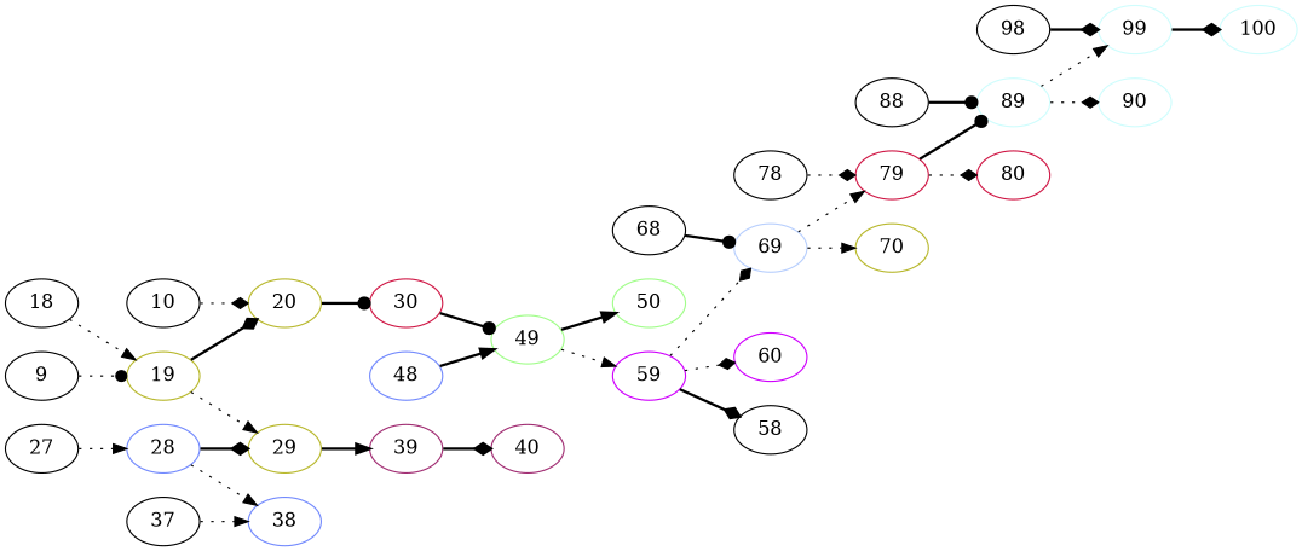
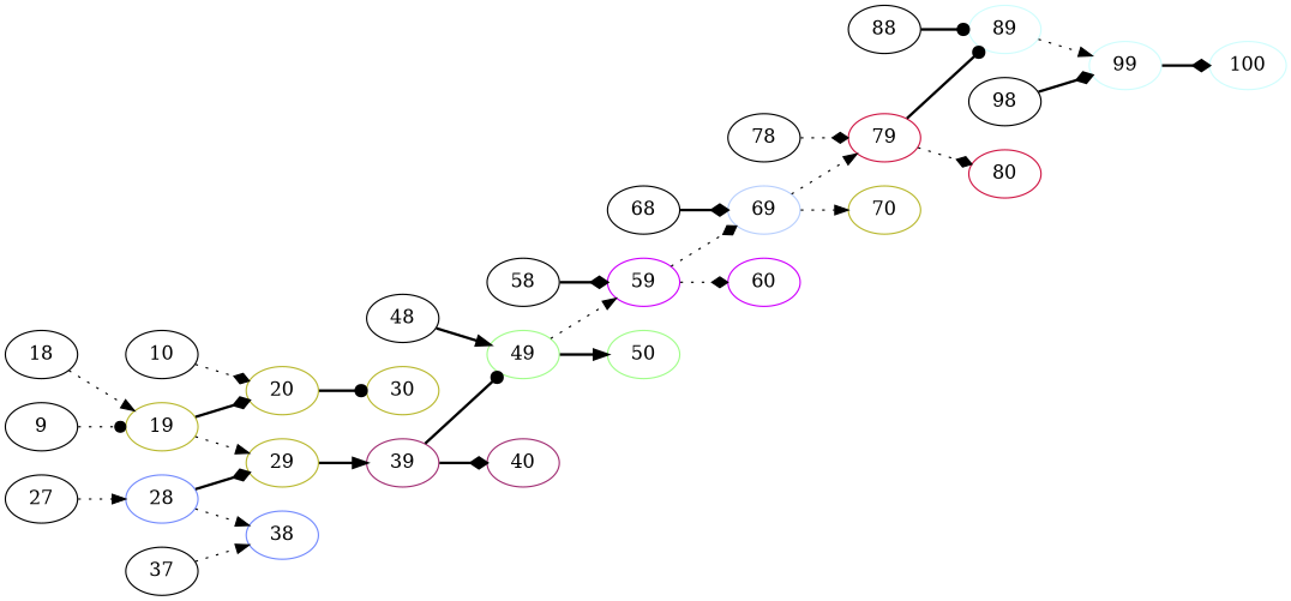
  digraph {
    rankdir=LR
    edge [arrowhead=diamond color=black style=dotted]
    28 [color="#738afd"]
    38 [color="#738afd"]
    29 [color="#b8b82e"]
    39 [color="#a12e73"]
    49 [color="#a1fd8a"]
    40 [color="#a12e73"]
    59 [color="#cf00fd"]
    50 [color="#a1fd8a"]
    69 [color="#b8cffd"]
    60 [color="#cf00fd"]
    79 [color="#cf1745"]
    70 [color="#b8b82e"]
    89 [color="#cffdfd"]
    80 [color="#cf1745"]
    99 [color="#cffdfd"]
-   90 [color="#cffdfd"]
    100 [color="#cffdfd"]
    19 [color="#b8b82e"]
    20 [color="#b8b82e"]
-   30 [color="#cf1745"]
+   30 [color="#b8b82e"]
    9
    10
    18
    27
    37
-   48 [color="#738afd"]
+   48
    58
    68
    78
    88
    98
    28 -> 38 [arrowhead=normal]
    28 -> 29 [style=bold]
    29 -> 39 [arrowhead=normal style=bold]
-   30 -> 49 [arrowhead=dot style=bold]
+   39 -> 49 [arrowhead=dot style=bold]
    39 -> 40 [style=bold]
    49 -> 59 [arrowhead=normal]
    49 -> 50 [arrowhead=normal style=bold]
    59 -> 69
    59 -> 60
    69 -> 79 [arrowhead=normal]
    69 -> 70 [arrowhead=normal]
    79 -> 89 [arrowhead=dot style=bold]
    79 -> 80
    89 -> 99 [arrowhead=normal]
-   89 -> 90
    99 -> 100 [style=bold]
    19 -> 29 [arrowhead=normal]
    19 -> 20 [style=bold]
    20 -> 30 [arrowhead=dot style=bold]
    9 -> 19 [arrowhead=dot]
    10 -> 20
    18 -> 19 [arrowhead=normal]
    27 -> 28 [arrowhead=normal]
    37 -> 38 [arrowhead=normal]
    48 -> 49 [arrowhead=normal style=bold]
-   59 -> 58 [style=bold]
-   68 -> 69 [arrowhead=dot style=bold]
+   58 -> 59 [style=bold]
+   68 -> 69 [style=bold]
    78 -> 79
    88 -> 89 [arrowhead=dot style=bold]
    98 -> 99 [style=bold]
  }
